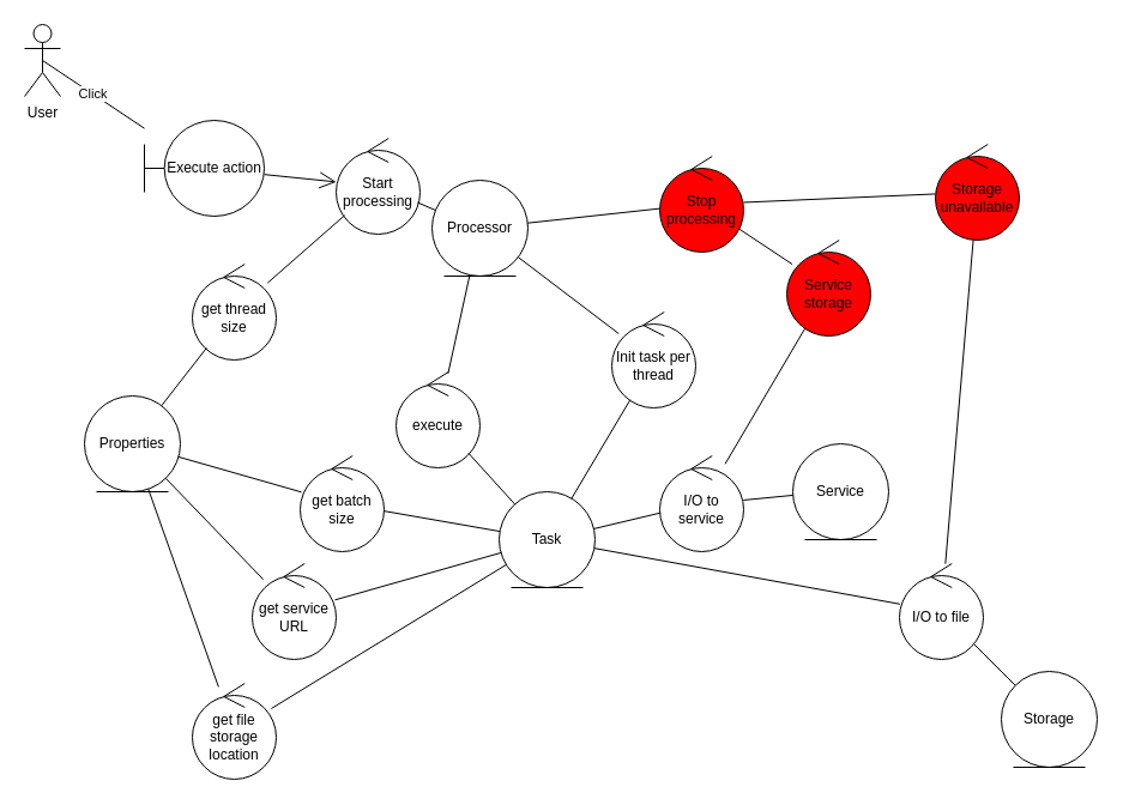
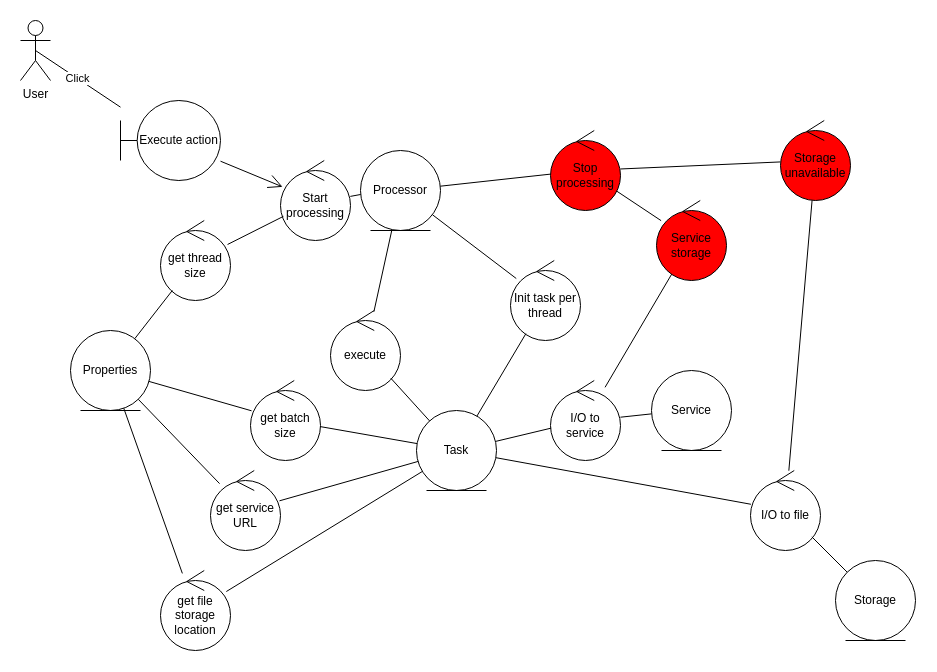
  <mxCell id="0" />
  <mxCell id="1" parent="0" />
  <mxCell id="2" value="User" style="shape=umlActor;verticalLabelPosition=bottom;labelBackgroundColor=#ffffff;verticalAlign=top;html=1;" vertex="1" parent="1"><mxGeometry x="20" y="20" width="30" height="60" as="geometry" /></mxCell>
  <mxCell id="3" value="Execute action" style="shape=umlBoundary;whiteSpace=wrap;html=1;labelBackgroundColor=none;fillColor=#FFFFFF;" vertex="1" parent="1"><mxGeometry x="120" y="100" width="100" height="80" as="geometry" /></mxCell>
  <mxCell id="4" value="Click" style="endArrow=none;html=1;exitX=0.5;exitY=0.5;exitDx=0;exitDy=0;exitPerimeter=0;" edge="1" parent="1" source="2" target="3"><mxGeometry relative="1" as="geometry"><mxPoint x="135" y="50" as="sourcePoint" /><mxPoint x="280" y="102.051" as="targetPoint" /></mxGeometry></mxCell>
  <mxCell id="5" value="&lt;div&gt;Processor&lt;/div&gt;" style="ellipse;shape=umlEntity;whiteSpace=wrap;html=1;labelBackgroundColor=none;fillColor=#FFFFFF;" vertex="1" parent="1"><mxGeometry x="360" y="150" width="80" height="80" as="geometry" /></mxCell>
  <mxCell id="6" value="" style="endArrow=open;html=1;startArrow=none;startFill=0;endFill=0;endSize=12;" edge="1" parent="1" source="3" target="7"><mxGeometry relative="1" as="geometry"><mxPoint x="135" y="50" as="sourcePoint" /><mxPoint x="242.503" y="195.252" as="targetPoint" /></mxGeometry></mxCell>
- <mxCell id="7" value="Start processing" style="ellipse;shape=umlControl;whiteSpace=wrap;html=1;" vertex="1" parent="1"><mxGeometry x="280" y="115" width="70" height="80" as="geometry" /></mxCell>
+ <mxCell id="7" value="Start processing" style="ellipse;shape=umlControl;whiteSpace=wrap;html=1;" vertex="1" parent="1"><mxGeometry x="280" y="160" width="70" height="80" as="geometry" /></mxCell>
  <mxCell id="8" value="" style="endArrow=none;html=1;" edge="1" parent="1" source="5" target="7"><mxGeometry relative="1" as="geometry"><mxPoint x="295.654" y="-178.2" as="sourcePoint" /><mxPoint x="255" y="-147.5" as="targetPoint" /></mxGeometry></mxCell>
  <mxCell id="9" value="get batch size" style="ellipse;shape=umlControl;whiteSpace=wrap;html=1;" vertex="1" parent="1"><mxGeometry x="250" y="380" width="70" height="80" as="geometry" /></mxCell>
  <mxCell id="10" value="" style="endArrow=none;html=1;" edge="1" parent="1" source="9" target="18"><mxGeometry relative="1" as="geometry"><mxPoint x="297.058" y="-105.912" as="sourcePoint" /><mxPoint x="266.667" y="-80" as="targetPoint" /></mxGeometry></mxCell>
  <mxCell id="11" value="Properties" style="ellipse;shape=umlEntity;whiteSpace=wrap;html=1;labelBackgroundColor=none;fillColor=#FFFFFF;" vertex="1" parent="1"><mxGeometry x="70" y="330" width="80" height="80" as="geometry" /></mxCell>
  <mxCell id="12" value="" style="endArrow=none;html=1;" edge="1" parent="1" source="11" target="9"><mxGeometry relative="1" as="geometry"><mxPoint x="410.475" y="223.852" as="sourcePoint" /><mxPoint x="359.662" y="215.546" as="targetPoint" /></mxGeometry></mxCell>
  <mxCell id="13" value="get thread size" style="ellipse;shape=umlControl;whiteSpace=wrap;html=1;" vertex="1" parent="1"><mxGeometry x="160" y="220" width="70" height="80" as="geometry" /></mxCell>
  <mxCell id="14" value="" style="endArrow=none;html=1;" edge="1" parent="1" source="7" target="13"><mxGeometry relative="1" as="geometry"><mxPoint x="410.475" y="223.852" as="sourcePoint" /><mxPoint x="359.662" y="215.546" as="targetPoint" /></mxGeometry></mxCell>
  <mxCell id="15" value="" style="endArrow=none;html=1;" edge="1" parent="1" source="11" target="13"><mxGeometry relative="1" as="geometry"><mxPoint x="471.311" y="110.156" as="sourcePoint" /><mxPoint x="429.122" y="121.099" as="targetPoint" /></mxGeometry></mxCell>
  <mxCell id="16" value="Init task per thread" style="ellipse;shape=umlControl;whiteSpace=wrap;html=1;" vertex="1" parent="1"><mxGeometry x="510" y="260" width="70" height="80" as="geometry" /></mxCell>
  <mxCell id="17" value="" style="endArrow=none;html=1;" edge="1" parent="1" source="16" target="5"><mxGeometry width="50" height="50" relative="1" as="geometry"><mxPoint x="20" y="430" as="sourcePoint" /><mxPoint x="70" y="380" as="targetPoint" /></mxGeometry></mxCell>
  <mxCell id="18" value="Task" style="ellipse;shape=umlEntity;whiteSpace=wrap;html=1;labelBackgroundColor=none;fillColor=#FFFFFF;" vertex="1" parent="1"><mxGeometry x="416" y="410" width="80" height="80" as="geometry" /></mxCell>
  <mxCell id="19" value="" style="endArrow=none;html=1;" edge="1" parent="1" source="16" target="18"><mxGeometry width="50" height="50" relative="1" as="geometry"><mxPoint x="20" y="460" as="sourcePoint" /><mxPoint x="70" y="410" as="targetPoint" /></mxGeometry></mxCell>
  <mxCell id="20" value="execute" style="ellipse;shape=umlControl;whiteSpace=wrap;html=1;" vertex="1" parent="1"><mxGeometry x="330" y="310" width="70" height="80" as="geometry" /></mxCell>
  <mxCell id="21" value="" style="endArrow=none;html=1;" edge="1" parent="1" source="20" target="5"><mxGeometry width="50" height="50" relative="1" as="geometry"><mxPoint x="338.609" y="290.672" as="sourcePoint" /><mxPoint x="331.549" y="249.294" as="targetPoint" /></mxGeometry></mxCell>
  <mxCell id="22" value="" style="endArrow=none;html=1;" edge="1" parent="1" source="20" target="18"><mxGeometry width="50" height="50" relative="1" as="geometry"><mxPoint x="386.886" y="318.785" as="sourcePoint" /><mxPoint x="426.879" y="262.641" as="targetPoint" /></mxGeometry></mxCell>
  <mxCell id="23" value="get service URL" style="ellipse;shape=umlControl;whiteSpace=wrap;html=1;" vertex="1" parent="1"><mxGeometry x="210" y="470" width="70" height="80" as="geometry" /></mxCell>
  <mxCell id="24" value="" style="endArrow=none;html=1;" edge="1" parent="1" source="11" target="23"><mxGeometry relative="1" as="geometry"><mxPoint x="167.65" y="383.508" as="sourcePoint" /><mxPoint x="261.648" y="417.872" as="targetPoint" /></mxGeometry></mxCell>
  <mxCell id="25" value="" style="endArrow=none;html=1;" edge="1" parent="1" source="23" target="18"><mxGeometry relative="1" as="geometry"><mxPoint x="374.622" y="464.903" as="sourcePoint" /><mxPoint x="450.002" y="555.104" as="targetPoint" /></mxGeometry></mxCell>
  <mxCell id="26" value="get file storage location" style="ellipse;shape=umlControl;whiteSpace=wrap;html=1;" vertex="1" parent="1"><mxGeometry x="160" y="570" width="70" height="80" as="geometry" /></mxCell>
  <mxCell id="27" value="" style="endArrow=none;html=1;" edge="1" parent="1" source="11" target="26"><mxGeometry relative="1" as="geometry"><mxPoint x="147.77" y="408.789" as="sourcePoint" /><mxPoint x="229.08" y="493.12" as="targetPoint" /></mxGeometry></mxCell>
  <mxCell id="28" value="" style="endArrow=none;html=1;" edge="1" parent="1" source="26" target="18"><mxGeometry relative="1" as="geometry"><mxPoint x="296.003" y="581.496" as="sourcePoint" /><mxPoint x="470.986" y="509.996" as="targetPoint" /></mxGeometry></mxCell>
  <mxCell id="29" value="I/O to file" style="ellipse;shape=umlControl;whiteSpace=wrap;html=1;" vertex="1" parent="1"><mxGeometry x="750" y="470" width="70" height="80" as="geometry" /></mxCell>
  <mxCell id="30" value="" style="endArrow=none;html=1;" edge="1" parent="1" source="29" target="18"><mxGeometry relative="1" as="geometry"><mxPoint x="236.603" y="602.81" as="sourcePoint" /><mxPoint x="444.884" y="489.154" as="targetPoint" /></mxGeometry></mxCell>
  <mxCell id="31" value="" style="endArrow=none;html=1;" edge="1" parent="1" source="44" target="29"><mxGeometry relative="1" as="geometry"><mxPoint x="856.619" y="612.01" as="sourcePoint" /><mxPoint x="510.265" y="496.155" as="targetPoint" /></mxGeometry></mxCell>
  <mxCell id="32" value="" style="edgeStyle=none;rounded=0;orthogonalLoop=1;jettySize=auto;html=1;endArrow=none;endFill=0;" edge="1" parent="1" source="33" target="35"><mxGeometry relative="1" as="geometry" /></mxCell>
  <mxCell id="33" value="I/O to service" style="ellipse;shape=umlControl;whiteSpace=wrap;html=1;" vertex="1" parent="1"><mxGeometry x="550" y="380" width="70" height="80" as="geometry" /></mxCell>
  <mxCell id="34" value="" style="edgeStyle=none;rounded=0;orthogonalLoop=1;jettySize=auto;html=1;endArrow=none;endFill=0;" edge="1" parent="1" source="35" target="37"><mxGeometry relative="1" as="geometry" /></mxCell>
  <mxCell id="35" value="Service storage" style="ellipse;shape=umlControl;whiteSpace=wrap;html=1;fillColor=#FF0000;" vertex="1" parent="1"><mxGeometry x="656" y="200" width="70" height="80" as="geometry" /></mxCell>
  <mxCell id="36" style="edgeStyle=none;rounded=0;orthogonalLoop=1;jettySize=auto;html=1;endArrow=none;endFill=0;" edge="1" parent="1" source="37" target="5"><mxGeometry relative="1" as="geometry" /></mxCell>
  <mxCell id="37" value="Stop processing" style="ellipse;shape=umlControl;whiteSpace=wrap;html=1;fillColor=#FF0000;" vertex="1" parent="1"><mxGeometry x="550" y="130" width="70" height="80" as="geometry" /></mxCell>
- <mxCell id="38" value="Service" style="ellipse;shape=umlEntity;whiteSpace=wrap;html=1;labelBackgroundColor=none;fillColor=#FFFFFF;" vertex="1" parent="1"><mxGeometry x="661" y="370" width="80" height="80" as="geometry" /></mxCell>
+ <mxCell id="38" value="Service" style="ellipse;shape=umlEntity;whiteSpace=wrap;html=1;labelBackgroundColor=none;fillColor=#FFFFFF;" vertex="1" parent="1"><mxGeometry x="651" y="370" width="80" height="80" as="geometry" /></mxCell>
  <mxCell id="39" value="" style="endArrow=none;html=1;" edge="1" parent="1" source="33" target="18"><mxGeometry relative="1" as="geometry"><mxPoint x="638.195" y="566.932" as="sourcePoint" /><mxPoint x="594.484" y="551.646" as="targetPoint" /></mxGeometry></mxCell>
  <mxCell id="40" value="" style="endArrow=none;html=1;" edge="1" parent="1" source="38" target="33"><mxGeometry relative="1" as="geometry"><mxPoint x="596.865" y="438.838" as="sourcePoint" /><mxPoint x="706" y="460" as="targetPoint" /></mxGeometry></mxCell>
  <mxCell id="41" style="edgeStyle=none;rounded=0;orthogonalLoop=1;jettySize=auto;html=1;endArrow=none;endFill=0;" edge="1" parent="1" source="42" target="37"><mxGeometry relative="1" as="geometry" /></mxCell>
  <mxCell id="42" value="Storage unavailable" style="ellipse;shape=umlControl;whiteSpace=wrap;html=1;fillColor=#FF0000;" vertex="1" parent="1"><mxGeometry x="780" y="120" width="70" height="80" as="geometry" /></mxCell>
  <mxCell id="43" value="" style="endArrow=none;html=1;" edge="1" parent="1" source="29" target="42"><mxGeometry width="50" height="50" relative="1" as="geometry"><mxPoint x="500" y="650" as="sourcePoint" /><mxPoint x="550" y="600" as="targetPoint" /></mxGeometry></mxCell>
  <mxCell id="44" value="Storage" style="ellipse;shape=umlEntity;whiteSpace=wrap;html=1;labelBackgroundColor=none;fillColor=#FFFFFF;" vertex="1" parent="1"><mxGeometry x="835" y="560" width="80" height="80" as="geometry" /></mxCell>
